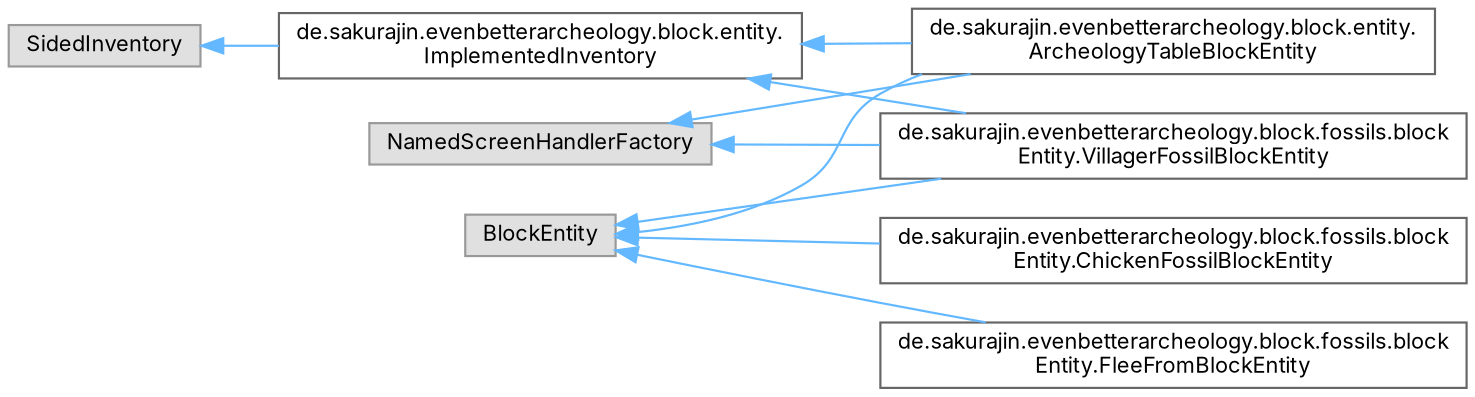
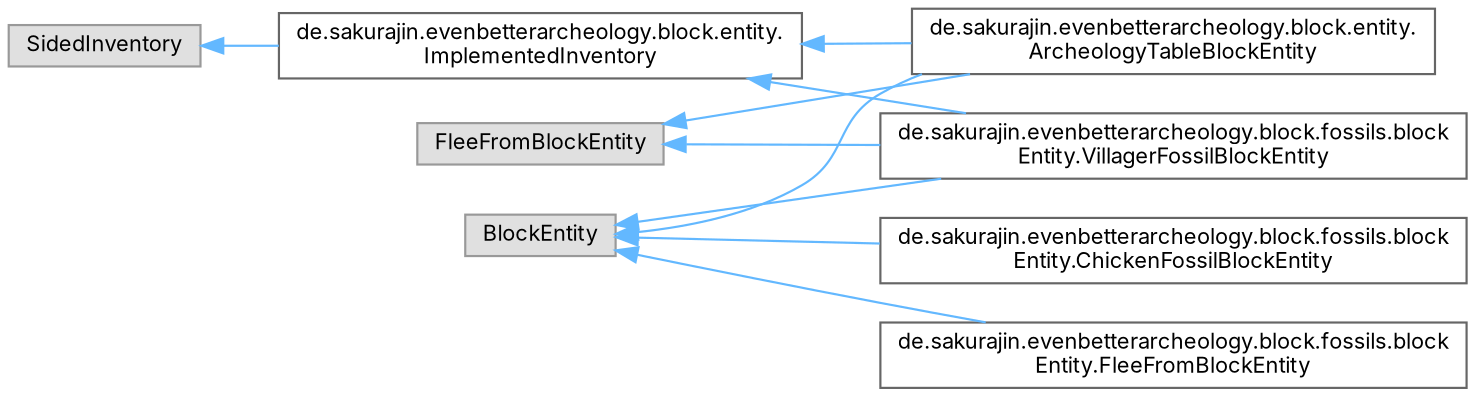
  digraph {
    rankdir=LR
    fontname=Inter
    node [color=grey40 fillcolor=white fontname=Inter fontsize=10 shape=box style=filled]
    edge [color=steelblue1 dir=back fontname=Inter fontsize=10 labelfontname=Helvetica labelfontsize=10 style=solid]
    n1 [color=grey60 fillcolor="#E0E0E0" height=0.2 label=BlockEntity width=0.4]
    n2 [height=0.2 label="de.sakurajin.evenbetterarcheology.block.entity.\lArcheologyTableBlockEntity" width=0.4]
    n3 [height=0.2 label="de.sakurajin.evenbetterarcheology.block.fossils.block\lEntity.ChickenFossilBlockEntity" width=0.4]
    n4 [height=0.2 label="de.sakurajin.evenbetterarcheology.block.fossils.block\lEntity.FleeFromBlockEntity" width=0.4]
    n5 [height=0.2 label="de.sakurajin.evenbetterarcheology.block.fossils.block\lEntity.VillagerFossilBlockEntity" width=0.4]
-   n6 [color=grey60 fillcolor="#E0E0E0" height=0.2 label=NamedScreenHandlerFactory width=0.4]
+   n6 [color=grey60 fillcolor="#E0E0E0" height=0.2 label=FleeFromBlockEntity width=0.4]
    n7 [color=grey60 fillcolor="#E0E0E0" height=0.2 label=SidedInventory width=0.4]
    n8 [height=0.2 label="de.sakurajin.evenbetterarcheology.block.entity.\lImplementedInventory" width=0.4]
    n1 -> n2
    n1 -> n3
    n1 -> n4
    n1 -> n5
    n6 -> n2
    n6 -> n5
    n7 -> n8
    n8 -> n2
    n8 -> n5
  }
